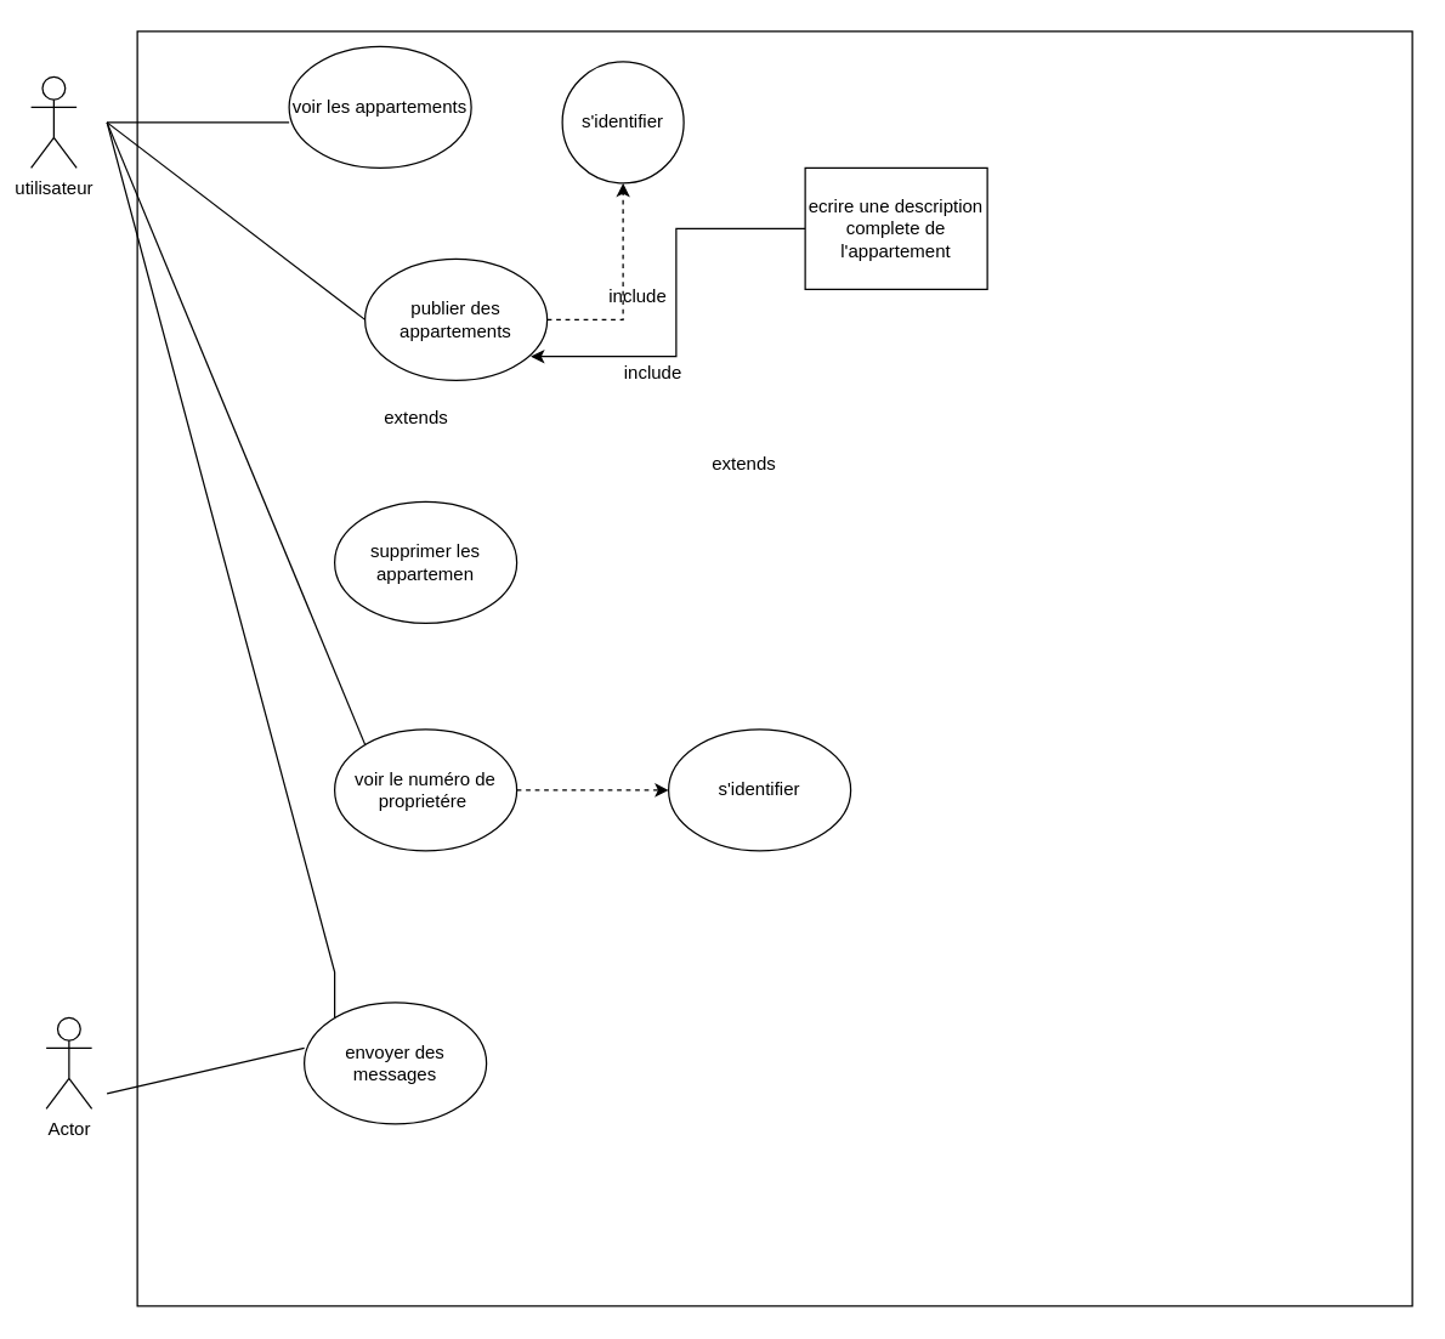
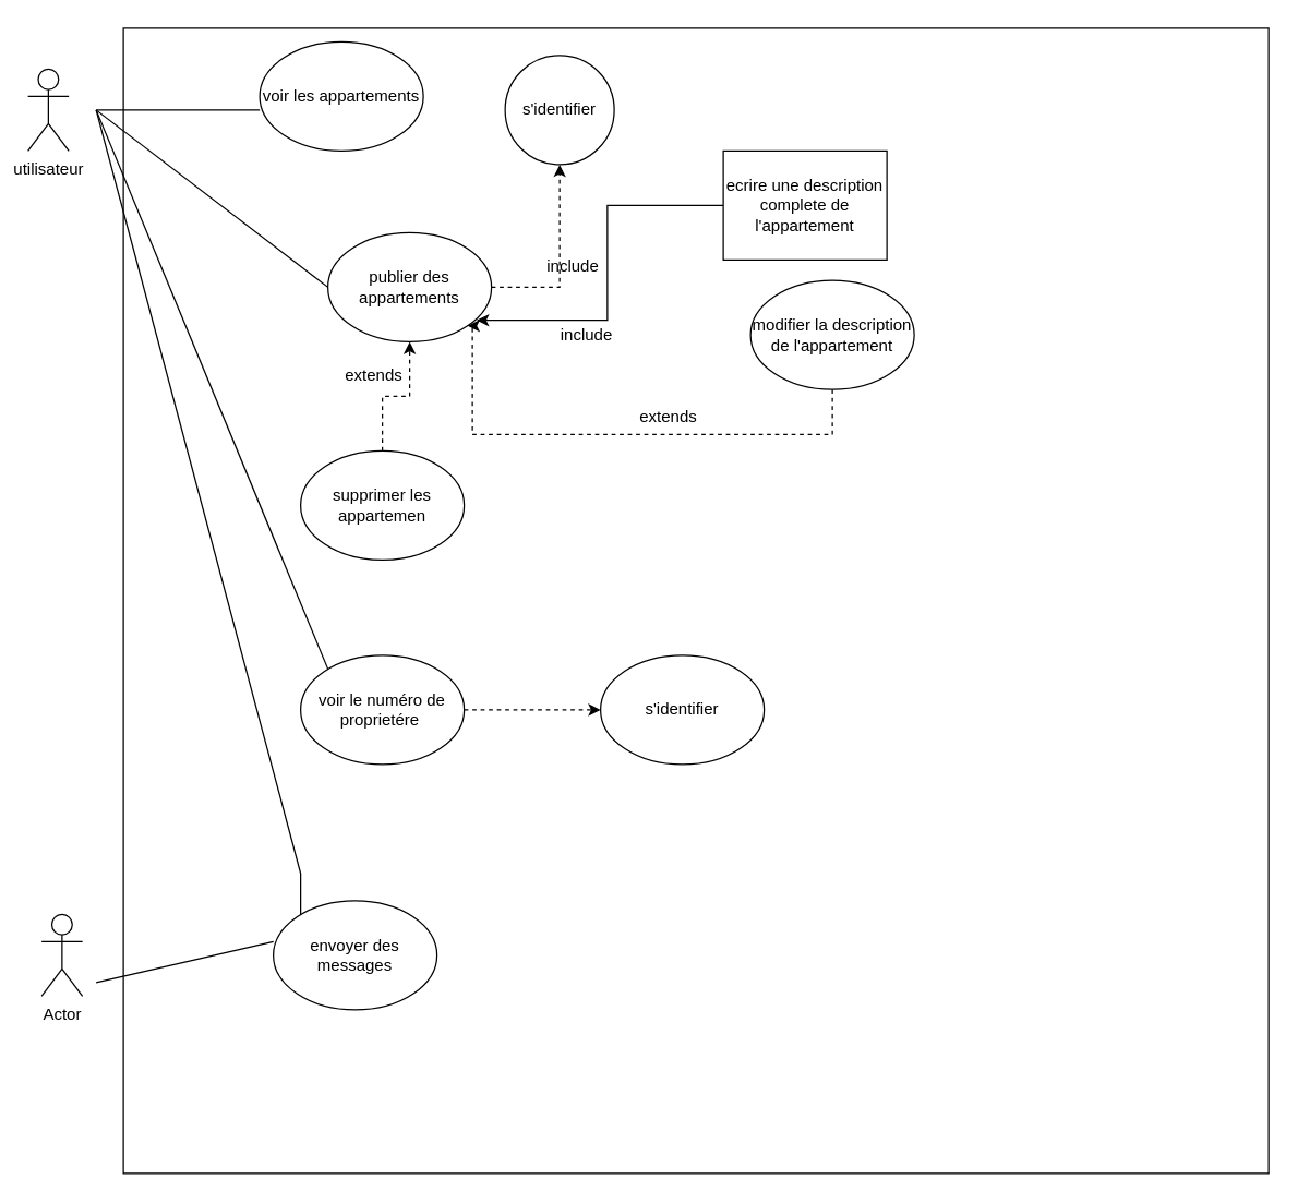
  <mxCell id="0" />
  <mxCell id="1" parent="0" />
  <mxCell id="2" value="utilisateur&lt;div&gt;&lt;br/&gt;&lt;/div&gt;" style="shape=umlActor;verticalLabelPosition=bottom;verticalAlign=top;html=1;outlineConnect=0;" parent="1" vertex="1"><mxGeometry x="20" y="50" width="30" height="60" as="geometry" /></mxCell>
  <mxCell id="3" value="" style="whiteSpace=wrap;html=1;aspect=fixed;" parent="1" vertex="1"><mxGeometry x="90" y="20" width="840" height="840" as="geometry" /></mxCell>
  <mxCell id="4" value="" style="edgeStyle=orthogonalEdgeStyle;rounded=0;orthogonalLoop=1;jettySize=auto;html=1;dashed=1;endArrow=classic;endFill=1;" parent="1" source="5" target="6" edge="1"><mxGeometry relative="1" as="geometry" /></mxCell>
  <mxCell id="5" value="publier des appartements" style="ellipse;whiteSpace=wrap;html=1;" parent="1" vertex="1"><mxGeometry x="240" y="170" width="120" height="80" as="geometry" /></mxCell>
  <mxCell id="6" value="s'identifier" style="ellipse;whiteSpace=wrap;html=1;" parent="1" vertex="1"><mxGeometry x="370" y="40" width="80" height="80" as="geometry" /></mxCell>
  <mxCell id="7" value="include" style="text;html=1;align=center;verticalAlign=middle;whiteSpace=wrap;rounded=0;dashed=1;" parent="1" vertex="1"><mxGeometry x="390" y="180" width="60" height="30" as="geometry" /></mxCell>
  <mxCell id="8" value="voir les appartements" style="ellipse;whiteSpace=wrap;html=1;" vertex="1" parent="1"><mxGeometry x="190" y="30" width="120" height="80" as="geometry" /></mxCell>
  <mxCell id="9" value="" style="endArrow=none;html=1;rounded=0;" edge="1" parent="1"><mxGeometry width="50" height="50" relative="1" as="geometry"><mxPoint x="70" y="80" as="sourcePoint" /><mxPoint x="190" y="80" as="targetPoint" /></mxGeometry></mxCell>
  <mxCell id="10" value="" style="endArrow=none;html=1;rounded=0;" edge="1" parent="1"><mxGeometry width="50" height="50" relative="1" as="geometry"><mxPoint x="70" y="80" as="sourcePoint" /><mxPoint x="240" y="210" as="targetPoint" /></mxGeometry></mxCell>
  <mxCell id="11" value="" style="edgeStyle=orthogonalEdgeStyle;rounded=0;orthogonalLoop=1;jettySize=auto;html=1;entryX=0.91;entryY=0.803;entryDx=0;entryDy=0;entryPerimeter=0;dashed=0;" edge="1" parent="1" source="12" target="5"><mxGeometry relative="1" as="geometry" /></mxCell>
  <mxCell id="12" value="ecrire une description complete de l'appartement" style="whiteSpace=wrap;html=1;rounded=0;" vertex="1" parent="1"><mxGeometry x="530" y="110" width="120" height="80" as="geometry" /></mxCell>
+ <mxCell id="13" value="" style="edgeStyle=orthogonalEdgeStyle;rounded=0;orthogonalLoop=1;jettySize=auto;html=1;entryX=0.5;entryY=1;entryDx=0;entryDy=0;dashed=1;" edge="1" parent="1" source="14" target="5"><mxGeometry relative="1" as="geometry" /></mxCell>
  <mxCell id="14" value="supprimer les appartemen" style="ellipse;whiteSpace=wrap;html=1;" vertex="1" parent="1"><mxGeometry x="220" y="330" width="120" height="80" as="geometry" /></mxCell>
+ <mxCell id="15" value="" style="edgeStyle=orthogonalEdgeStyle;rounded=0;orthogonalLoop=1;jettySize=auto;html=1;entryX=1;entryY=1;entryDx=0;entryDy=0;dashed=1;" edge="1" parent="1" source="16" target="5"><mxGeometry relative="1" as="geometry"><Array as="points"><mxPoint x="346" y="318" /></Array></mxGeometry></mxCell>
+ <mxCell id="16" value="modifier la description de l'appartement" style="ellipse;whiteSpace=wrap;html=1;" vertex="1" parent="1"><mxGeometry x="550" y="205" width="120" height="80" as="geometry" /></mxCell>
  <mxCell id="17" value="include" style="text;html=1;align=center;verticalAlign=middle;whiteSpace=wrap;rounded=0;" vertex="1" parent="1"><mxGeometry x="400" y="230" width="60" height="30" as="geometry" /></mxCell>
  <mxCell id="18" value="extends" style="text;html=1;align=center;verticalAlign=middle;whiteSpace=wrap;rounded=0;" vertex="1" parent="1"><mxGeometry x="460" y="290" width="60" height="30" as="geometry" /></mxCell>
  <mxCell id="19" value="extends" style="text;html=1;align=center;verticalAlign=middle;whiteSpace=wrap;rounded=0;" vertex="1" parent="1"><mxGeometry x="244" y="260" width="60" height="30" as="geometry" /></mxCell>
  <mxCell id="20" value="" style="edgeStyle=orthogonalEdgeStyle;rounded=0;orthogonalLoop=1;jettySize=auto;html=1;dashed=1;" edge="1" parent="1" source="21" target="23"><mxGeometry relative="1" as="geometry" /></mxCell>
  <mxCell id="21" value="voir le numéro de proprietére&amp;nbsp;" style="ellipse;whiteSpace=wrap;html=1;" vertex="1" parent="1"><mxGeometry x="220" y="480" width="120" height="80" as="geometry" /></mxCell>
  <mxCell id="22" value="" style="endArrow=none;html=1;rounded=0;" edge="1" parent="1"><mxGeometry width="50" height="50" relative="1" as="geometry"><mxPoint x="240" y="490" as="sourcePoint" /><mxPoint x="70" y="80" as="targetPoint" /></mxGeometry></mxCell>
  <mxCell id="23" value="s'identifier" style="ellipse;whiteSpace=wrap;html=1;" vertex="1" parent="1"><mxGeometry x="440" y="480" width="120" height="80" as="geometry" /></mxCell>
  <mxCell id="24" value="Actor" style="shape=umlActor;verticalLabelPosition=bottom;verticalAlign=top;html=1;outlineConnect=0;" vertex="1" parent="1"><mxGeometry x="30" y="670" width="30" height="60" as="geometry" /></mxCell>
  <mxCell id="25" value="envoyer des messages" style="ellipse;whiteSpace=wrap;html=1;" vertex="1" parent="1"><mxGeometry x="200" y="660" width="120" height="80" as="geometry" /></mxCell>
  <mxCell id="26" value="" style="endArrow=none;html=1;rounded=0;" edge="1" parent="1"><mxGeometry width="50" height="50" relative="1" as="geometry"><mxPoint x="70" y="720" as="sourcePoint" /><mxPoint x="200" y="690" as="targetPoint" /><Array as="points" /></mxGeometry></mxCell>
  <mxCell id="27" value="" style="endArrow=none;html=1;rounded=0;" edge="1" parent="1"><mxGeometry width="50" height="50" relative="1" as="geometry"><mxPoint x="220" y="670" as="sourcePoint" /><mxPoint x="70" y="80" as="targetPoint" /><Array as="points"><mxPoint x="220" y="640" /></Array></mxGeometry></mxCell>
